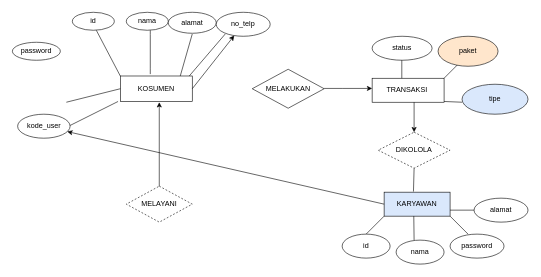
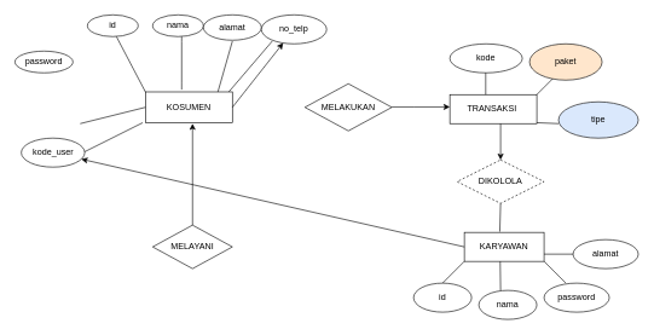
  <mxCell id="0" />
  <mxCell id="1" parent="0" />
  <mxCell id="2" value="KOSUMEN" style="rounded=0;whiteSpace=wrap;html=1;" vertex="1" parent="1"><mxGeometry x="200" y="126.25" width="120" height="42.5" as="geometry" /></mxCell>
  <mxCell id="3" value="MELAKUKAN" style="rhombus;whiteSpace=wrap;html=1;" vertex="1" parent="1"><mxGeometry x="420" y="115" width="120" height="65" as="geometry" /></mxCell>
  <mxCell id="4" value="" style="endArrow=classic;html=1;rounded=0;" edge="1" parent="1"><mxGeometry width="50" height="50" relative="1" as="geometry"><mxPoint x="540" y="147" as="sourcePoint" /><mxPoint x="620" y="147" as="targetPoint" /><Array as="points"><mxPoint x="570" y="147" /></Array></mxGeometry></mxCell>
  <mxCell id="5" value="TRANSAKSI&amp;nbsp;" style="rounded=0;whiteSpace=wrap;html=1;" vertex="1" parent="1"><mxGeometry x="620" y="130" width="120" height="40" as="geometry" /></mxCell>
  <mxCell id="6" value="DIKOLOLA" style="rhombus;whiteSpace=wrap;html=1;dashed=1;" vertex="1" parent="1"><mxGeometry x="630" y="220" width="120" height="60" as="geometry" /></mxCell>
- <mxCell id="7" value="KARYAWAN" style="rounded=0;whiteSpace=wrap;html=1;fillColor=#dae8fc;" vertex="1" parent="1"><mxGeometry x="640" y="320" width="110" height="40" as="geometry" /></mxCell>
+ <mxCell id="7" value="KARYAWAN" style="rounded=0;whiteSpace=wrap;html=1;" vertex="1" parent="1"><mxGeometry x="640" y="320" width="110" height="40" as="geometry" /></mxCell>
  <mxCell id="8" value="" style="endArrow=classic;html=1;rounded=0;exitX=1;exitY=0.5;exitDx=0;exitDy=0;" edge="1" parent="1" source="2" target="36"><mxGeometry width="50" height="50" relative="1" as="geometry"><mxPoint x="350" y="176.25" as="sourcePoint" /><mxPoint x="400" y="126.25" as="targetPoint" /></mxGeometry></mxCell>
  <mxCell id="9" value="" style="endArrow=classic;html=1;rounded=0;exitX=0;exitY=0.5;exitDx=0;exitDy=0;" edge="1" parent="1" source="7" target="33"><mxGeometry width="50" height="50" relative="1" as="geometry"><mxPoint x="440" y="310" as="sourcePoint" /><mxPoint x="400" y="340" as="targetPoint" /></mxGeometry></mxCell>
- <mxCell id="10" value="MELAYANI" style="rhombus;whiteSpace=wrap;html=1;dashed=1;" vertex="1" parent="1"><mxGeometry x="210" y="310" width="110" height="60" as="geometry" /></mxCell>
+ <mxCell id="10" value="MELAYANI" style="rhombus;whiteSpace=wrap;html=1;" vertex="1" parent="1"><mxGeometry x="210" y="310" width="110" height="60" as="geometry" /></mxCell>
  <mxCell id="11" value="" style="endArrow=classic;html=1;rounded=0;exitX=0.5;exitY=0;exitDx=0;exitDy=0;" edge="1" parent="1" source="10"><mxGeometry width="50" height="50" relative="1" as="geometry"><mxPoint x="440" y="310" as="sourcePoint" /><mxPoint x="265" y="170" as="targetPoint" /><Array as="points" /></mxGeometry></mxCell>
  <mxCell id="12" value="id" style="ellipse;whiteSpace=wrap;html=1;" vertex="1" parent="1"><mxGeometry x="120" y="20" width="70" height="30" as="geometry" /></mxCell>
  <mxCell id="13" value="" style="endArrow=none;html=1;rounded=0;" edge="1" parent="1"><mxGeometry width="50" height="50" relative="1" as="geometry"><mxPoint x="610" y="390" as="sourcePoint" /><mxPoint x="640" y="360" as="targetPoint" /></mxGeometry></mxCell>
  <mxCell id="14" value="id" style="ellipse;whiteSpace=wrap;html=1;" vertex="1" parent="1"><mxGeometry x="570" y="390" width="80" height="40" as="geometry" /></mxCell>
  <mxCell id="15" value="" style="endArrow=none;html=1;rounded=0;" edge="1" parent="1"><mxGeometry width="50" height="50" relative="1" as="geometry"><mxPoint x="690" y="400" as="sourcePoint" /><mxPoint x="689.5" y="360" as="targetPoint" /><Array as="points"><mxPoint x="689.5" y="360" /></Array></mxGeometry></mxCell>
  <mxCell id="16" value="nama" style="ellipse;whiteSpace=wrap;html=1;" vertex="1" parent="1"><mxGeometry x="660" y="400" width="80" height="40" as="geometry" /></mxCell>
  <mxCell id="17" value="" style="endArrow=none;html=1;rounded=0;" edge="1" parent="1"><mxGeometry width="50" height="50" relative="1" as="geometry"><mxPoint x="750" y="360" as="sourcePoint" /><mxPoint x="780" y="390" as="targetPoint" /></mxGeometry></mxCell>
  <mxCell id="18" value="password" style="ellipse;whiteSpace=wrap;html=1;" vertex="1" parent="1"><mxGeometry x="750" y="390" width="90" height="40" as="geometry" /></mxCell>
  <mxCell id="19" value="" style="endArrow=none;html=1;rounded=0;" edge="1" parent="1"><mxGeometry width="50" height="50" relative="1" as="geometry"><mxPoint x="750" y="350" as="sourcePoint" /><mxPoint x="800" y="350" as="targetPoint" /></mxGeometry></mxCell>
  <mxCell id="20" value="alamat" style="ellipse;whiteSpace=wrap;html=1;" vertex="1" parent="1"><mxGeometry x="790" y="330" width="90" height="40" as="geometry" /></mxCell>
  <mxCell id="21" value="" style="endArrow=none;html=1;rounded=0;" edge="1" parent="1"><mxGeometry width="50" height="50" relative="1" as="geometry"><mxPoint x="250" y="123.13" as="sourcePoint" /><mxPoint x="250" y="46.88" as="targetPoint" /><Array as="points"><mxPoint x="250" y="113.13" /><mxPoint x="250" y="56.88" /></Array></mxGeometry></mxCell>
  <mxCell id="22" value="nama" style="ellipse;whiteSpace=wrap;html=1;" vertex="1" parent="1"><mxGeometry x="210" y="20" width="70" height="30" as="geometry" /></mxCell>
  <mxCell id="23" value="password" style="ellipse;whiteSpace=wrap;html=1;" vertex="1" parent="1"><mxGeometry x="20" y="70" width="80" height="30" as="geometry" /></mxCell>
  <mxCell id="24" value="alamat" style="ellipse;whiteSpace=wrap;html=1;" vertex="1" parent="1"><mxGeometry x="280" y="20" width="80" height="35" as="geometry" /></mxCell>
  <mxCell id="25" value="" style="endArrow=none;html=1;rounded=0;exitX=0.5;exitY=1;exitDx=0;exitDy=0;entryX=0.445;entryY=-0.025;entryDx=0;entryDy=0;entryPerimeter=0;" edge="1" parent="1" source="6" target="7"><mxGeometry width="50" height="50" relative="1" as="geometry"><mxPoint x="690" y="320" as="sourcePoint" /><mxPoint x="740" y="270" as="targetPoint" /></mxGeometry></mxCell>
  <mxCell id="26" value="" style="endArrow=classic;html=1;rounded=0;entryX=0.5;entryY=0;entryDx=0;entryDy=0;" edge="1" parent="1" target="6"><mxGeometry width="50" height="50" relative="1" as="geometry"><mxPoint x="690" y="170" as="sourcePoint" /><mxPoint x="700" y="168.75" as="targetPoint" /></mxGeometry></mxCell>
  <mxCell id="27" value="" style="endArrow=none;html=1;rounded=0;" edge="1" parent="1"><mxGeometry width="50" height="50" relative="1" as="geometry"><mxPoint x="669.5" y="130" as="sourcePoint" /><mxPoint x="669.5" y="93.75" as="targetPoint" /></mxGeometry></mxCell>
- <mxCell id="28" value="status" style="ellipse;whiteSpace=wrap;html=1;" vertex="1" parent="1"><mxGeometry x="620" y="60" width="100" height="40" as="geometry" /></mxCell>
+ <mxCell id="28" value="kode" style="ellipse;whiteSpace=wrap;html=1;" vertex="1" parent="1"><mxGeometry x="620" y="60" width="100" height="40" as="geometry" /></mxCell>
  <mxCell id="29" value="" style="endArrow=none;html=1;rounded=0;" edge="1" parent="1"><mxGeometry width="50" height="50" relative="1" as="geometry"><mxPoint x="740" y="130" as="sourcePoint" /><mxPoint x="770" y="100" as="targetPoint" /></mxGeometry></mxCell>
  <mxCell id="30" value="paket" style="ellipse;whiteSpace=wrap;html=1;direction=west;fillColor=#ffe6cc;" vertex="1" parent="1"><mxGeometry x="730" y="60" width="100" height="50" as="geometry" /></mxCell>
  <mxCell id="31" value="" style="endArrow=none;html=1;rounded=0;" edge="1" parent="1"><mxGeometry width="50" height="50" relative="1" as="geometry"><mxPoint x="740" y="168.75" as="sourcePoint" /><mxPoint x="770" y="170" as="targetPoint" /></mxGeometry></mxCell>
  <mxCell id="32" value="tipe" style="ellipse;whiteSpace=wrap;html=1;fillColor=#dae8fc;" vertex="1" parent="1"><mxGeometry x="770" y="140" width="110" height="50" as="geometry" /></mxCell>
  <mxCell id="33" value="kode_user" style="ellipse;whiteSpace=wrap;html=1;" vertex="1" parent="1"><mxGeometry x="28.75" y="190" width="87.5" height="40" as="geometry" /></mxCell>
  <mxCell id="34" value="" style="endArrow=none;html=1;rounded=0;" edge="1" parent="1"><mxGeometry width="50" height="50" relative="1" as="geometry"><mxPoint x="116.25" y="208.75" as="sourcePoint" /><mxPoint x="196.25" y="168.75" as="targetPoint" /></mxGeometry></mxCell>
  <mxCell id="35" value="" style="endArrow=none;html=1;rounded=0;" edge="1" parent="1"><mxGeometry width="50" height="50" relative="1" as="geometry"><mxPoint x="315" y="126.25" as="sourcePoint" /><mxPoint x="375" y="56.25" as="targetPoint" /></mxGeometry></mxCell>
  <mxCell id="36" value="no_telp" style="ellipse;whiteSpace=wrap;html=1;" vertex="1" parent="1"><mxGeometry x="360" y="20" width="90" height="40" as="geometry" /></mxCell>
  <mxCell id="37" value="" style="endArrow=none;html=1;rounded=0;" edge="1" parent="1"><mxGeometry width="50" height="50" relative="1" as="geometry"><mxPoint x="300" y="126.25" as="sourcePoint" /><mxPoint x="320" y="56.25" as="targetPoint" /><Array as="points"><mxPoint x="300" y="126.25" /></Array></mxGeometry></mxCell>
  <mxCell id="38" value="" style="endArrow=none;html=1;rounded=0;entryX=0;entryY=0;entryDx=0;entryDy=0;" edge="1" parent="1" target="2"><mxGeometry width="50" height="50" relative="1" as="geometry"><mxPoint x="160" y="50" as="sourcePoint" /><mxPoint x="190" y="80" as="targetPoint" /></mxGeometry></mxCell>
  <mxCell id="39" value="" style="endArrow=none;html=1;rounded=0;entryX=0;entryY=0.5;entryDx=0;entryDy=0;" edge="1" parent="1" target="2"><mxGeometry width="50" height="50" relative="1" as="geometry"><mxPoint x="110" y="170" as="sourcePoint" /><mxPoint x="160" y="120" as="targetPoint" /></mxGeometry></mxCell>
